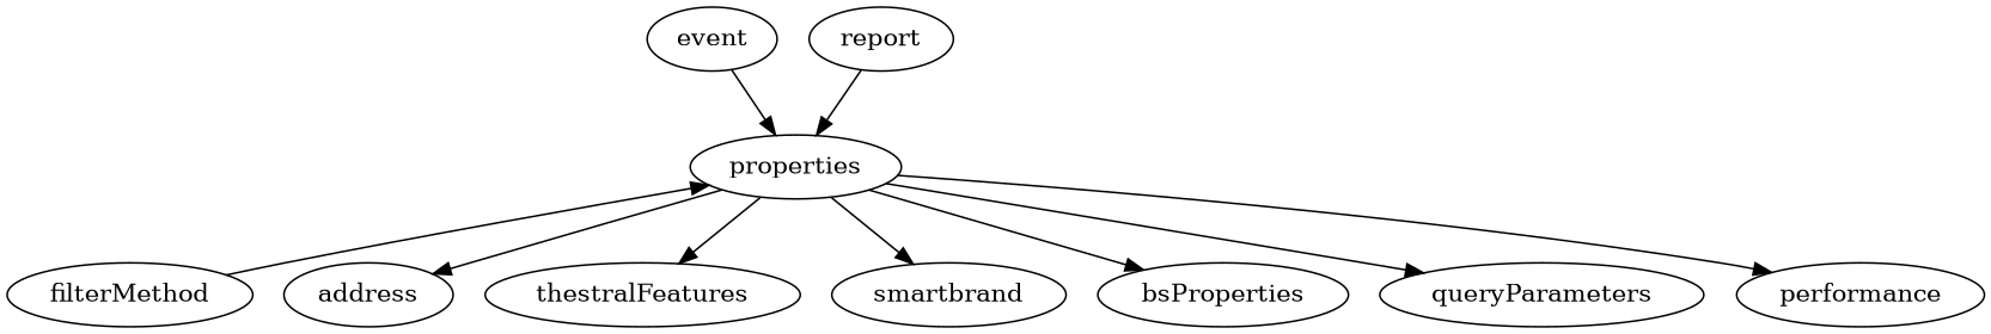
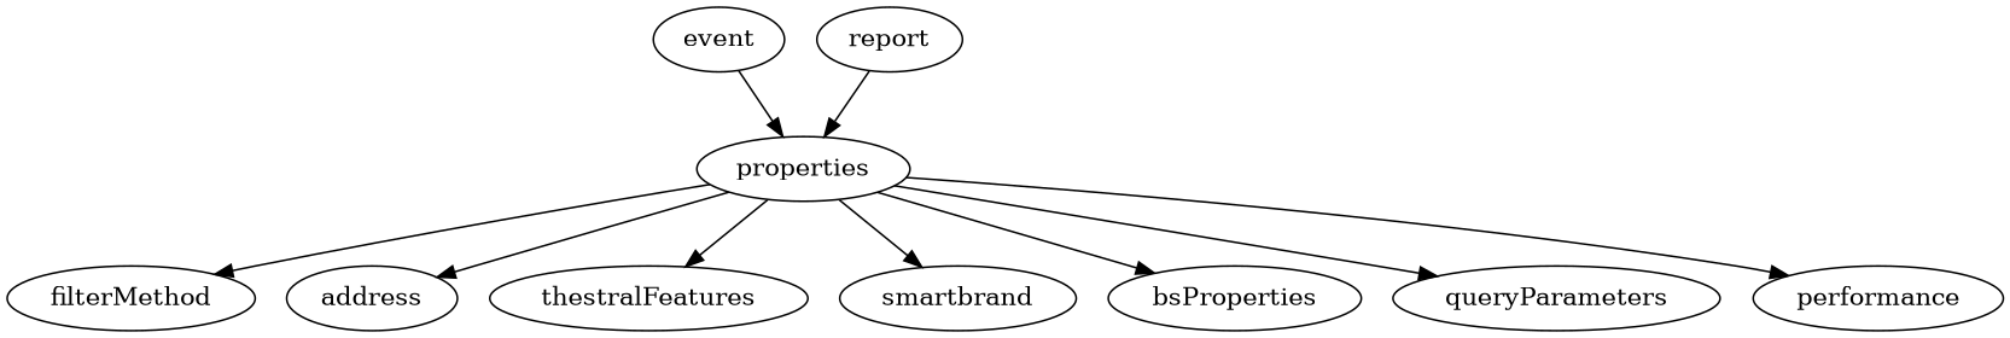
  digraph {
    event
    properties
    filterMethod
    address
    thestralFeatures
    smartbrand
    bsProperties
    queryParameters
    performance
    report
    event -> properties
-   filterMethod -> properties
+   properties -> filterMethod
    properties -> address
    properties -> thestralFeatures
    properties -> smartbrand
    properties -> bsProperties
    properties -> queryParameters
    properties -> performance
    report -> properties
  }
